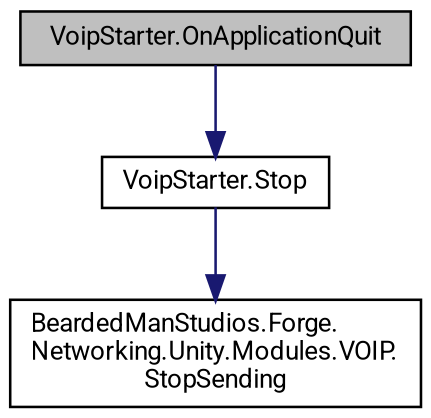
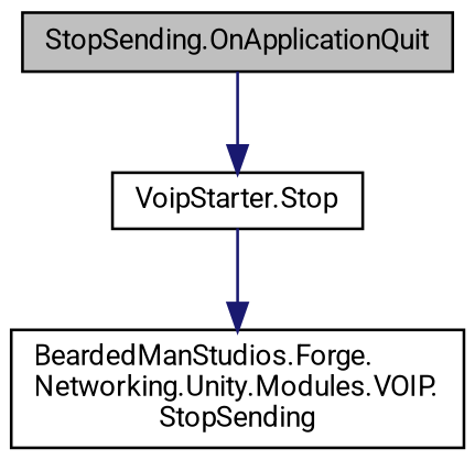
  digraph {
    rankdir=TB
    fontname=Roboto
    node [color=black fillcolor=white fontname=Roboto fontsize=10 shape=record style=filled]
    edge [color=midnightblue fontname=Roboto fontsize=10 labelfontname=Helvetica labelfontsize=10 style=solid]
-   n1 [fillcolor=grey75 fontcolor=black height=0.2 label="VoipStarter.OnApplicationQuit" width=0.4]
+   n1 [fillcolor=grey75 fontcolor=black height=0.2 label="StopSending.OnApplicationQuit" width=0.4]
    n2 [height=0.2 label="VoipStarter.Stop" width=0.4]
    n3 [height=0.2 label="BeardedManStudios.Forge.\lNetworking.Unity.Modules.VOIP.\lStopSending" width=0.4]
    n1 -> n2
    n2 -> n3
  }
